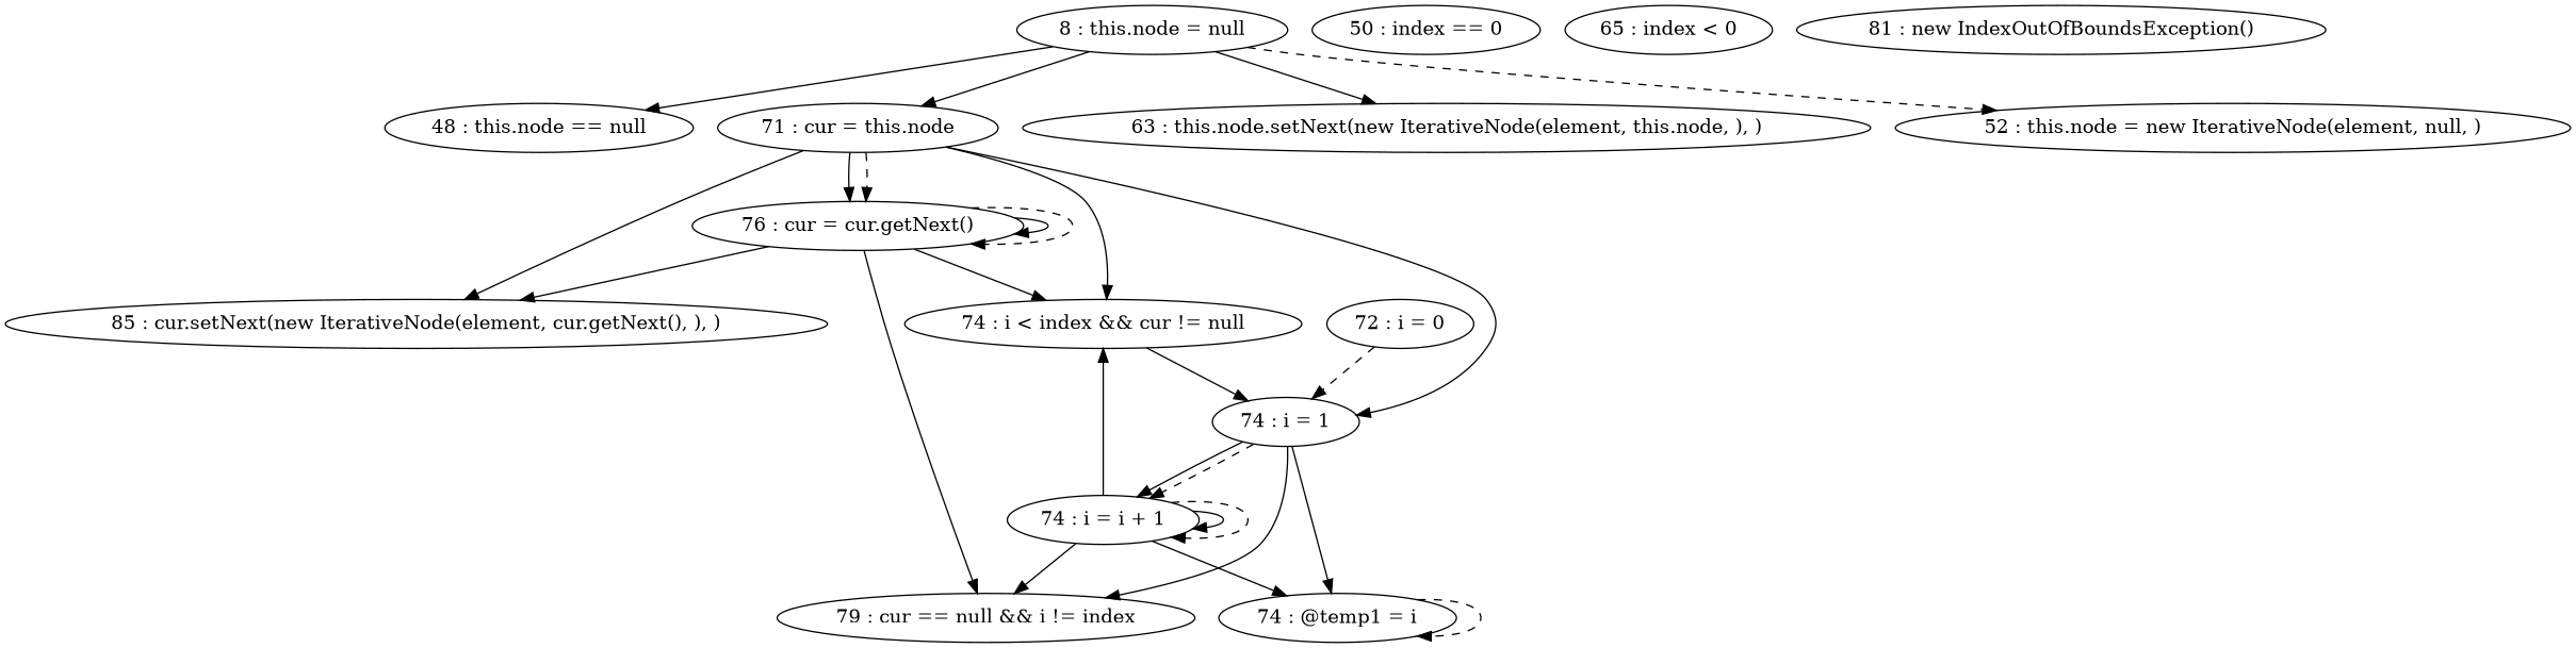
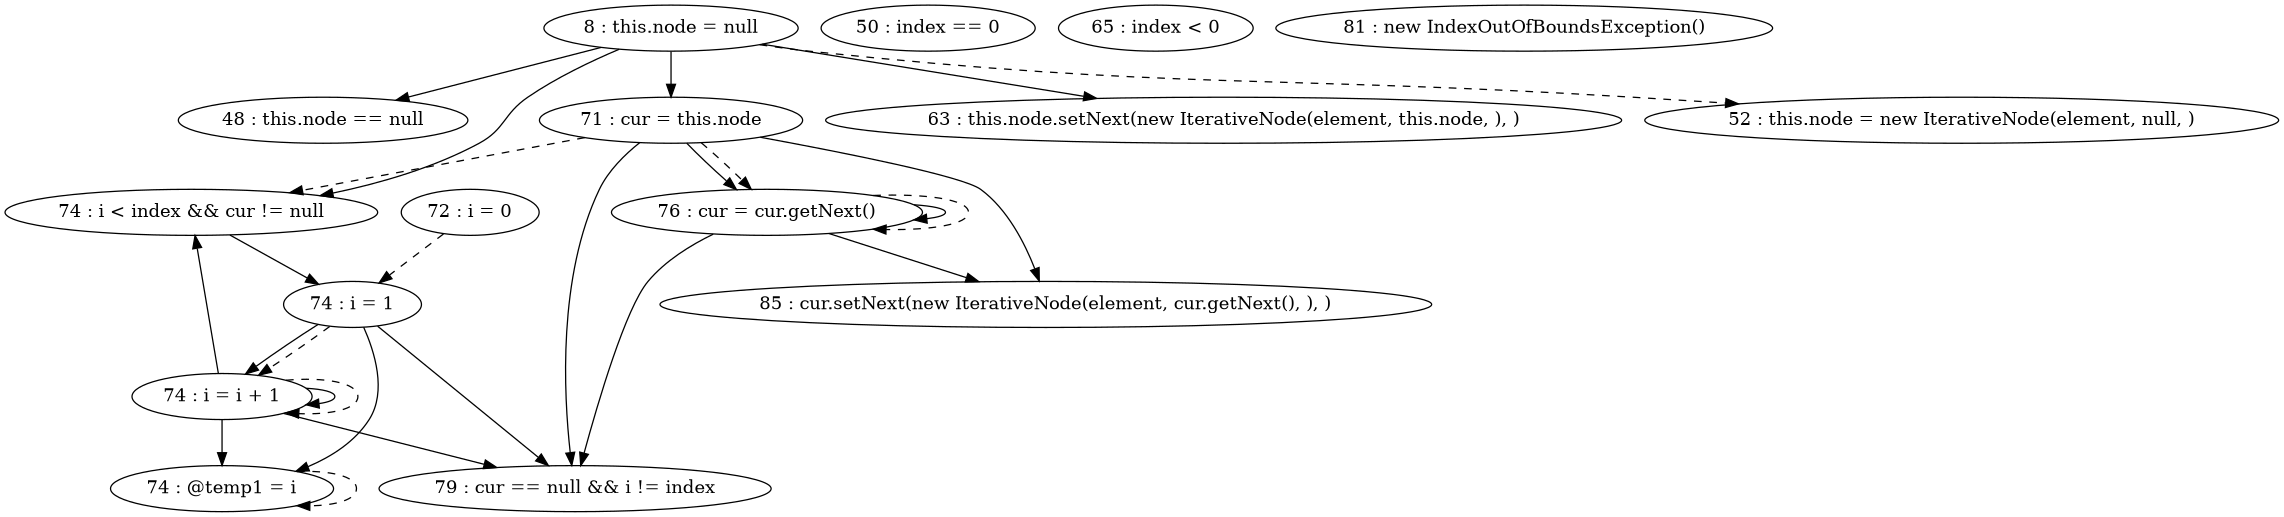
  digraph {
    "8 : this.node = null"
    "48 : this.node == null"
    "71 : cur = this.node"
    "63 : this.node.setNext(new IterativeNode(element, this.node, ), )"
    "52 : this.node = new IterativeNode(element, null, )"
    "79 : cur == null && i != index"
    "74 : i < index && cur != null"
    "85 : cur.setNext(new IterativeNode(element, cur.getNext(), ), )"
    "76 : cur = cur.getNext()"
    "74 : i = 1"
    "50 : index == 0"
    "65 : index < 0"
    "72 : i = 0"
    "74 : i = i + 1"
    "74 : @temp1 = i"
    "81 : new IndexOutOfBoundsException()"
    "8 : this.node = null" -> "48 : this.node == null"
    "8 : this.node = null" -> "71 : cur = this.node"
    "8 : this.node = null" -> "63 : this.node.setNext(new IterativeNode(element, this.node, ), )"
    "8 : this.node = null" -> "52 : this.node = new IterativeNode(element, null, )" [style=dashed]
-   "71 : cur = this.node" -> "74 : i = 1"
-   "71 : cur = this.node" -> "74 : i < index && cur != null"
+   "71 : cur = this.node" -> "79 : cur == null && i != index"
+   "71 : cur = this.node" -> "74 : i < index && cur != null" [style=dashed]
    "71 : cur = this.node" -> "85 : cur.setNext(new IterativeNode(element, cur.getNext(), ), )"
    "71 : cur = this.node" -> "76 : cur = cur.getNext()"
    "71 : cur = this.node" -> "76 : cur = cur.getNext()" [style=dashed]
    "74 : i < index && cur != null" -> "74 : i = 1"
    "76 : cur = cur.getNext()" -> "79 : cur == null && i != index"
-   "76 : cur = cur.getNext()" -> "74 : i < index && cur != null"
+   "8 : this.node = null" -> "74 : i < index && cur != null"
    "76 : cur = cur.getNext()" -> "85 : cur.setNext(new IterativeNode(element, cur.getNext(), ), )"
    "76 : cur = cur.getNext()" -> "76 : cur = cur.getNext()"
    "76 : cur = cur.getNext()" -> "76 : cur = cur.getNext()" [style=dashed]
    "74 : i = 1" -> "79 : cur == null && i != index"
    "74 : i = 1" -> "74 : i = i + 1"
    "74 : i = 1" -> "74 : i = i + 1" [style=dashed]
    "74 : i = 1" -> "74 : @temp1 = i"
    "72 : i = 0" -> "74 : i = 1" [style=dashed]
    "74 : i = i + 1" -> "79 : cur == null && i != index"
    "74 : i = i + 1" -> "74 : i < index && cur != null"
    "74 : i = i + 1" -> "74 : i = i + 1"
    "74 : i = i + 1" -> "74 : i = i + 1" [style=dashed]
    "74 : i = i + 1" -> "74 : @temp1 = i"
    "74 : @temp1 = i" -> "74 : @temp1 = i" [style=dashed]
  }
